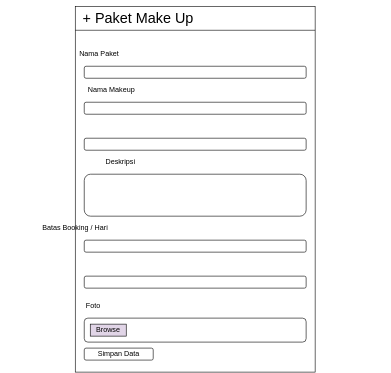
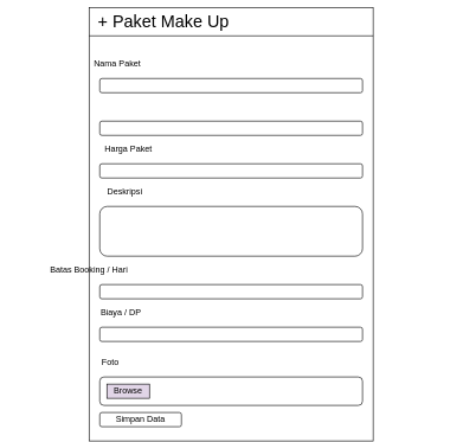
  <mxCell id="0" />
  <mxCell id="1" parent="0" />
  <mxCell id="2" value="" style="rounded=0;whiteSpace=wrap;html=1;rotation=90;" vertex="1" parent="1"><mxGeometry x="20" y="115" width="610" height="400" as="geometry" /></mxCell>
  <mxCell id="3" value="" style="endArrow=none;html=1;" edge="1" parent="1"><mxGeometry width="50" height="50" relative="1" as="geometry"><mxPoint x="125" y="50" as="sourcePoint" /><mxPoint x="525" y="50" as="targetPoint" /></mxGeometry></mxCell>
  <mxCell id="4" value="&lt;font style=&quot;font-size: 24px&quot;&gt;+ Paket Make Up&lt;/font&gt;" style="text;html=1;strokeColor=none;fillColor=none;align=center;verticalAlign=middle;whiteSpace=wrap;rounded=0;" vertex="1" parent="1"><mxGeometry x="135" y="20" width="190" height="20" as="geometry" /></mxCell>
  <mxCell id="5" value="Nama Paket" style="text;html=1;strokeColor=none;fillColor=none;align=center;verticalAlign=middle;whiteSpace=wrap;rounded=0;" vertex="1" parent="1"><mxGeometry x="125" y="80" width="80" height="20" as="geometry" /></mxCell>
  <mxCell id="6" value="" style="rounded=1;whiteSpace=wrap;html=1;" vertex="1" parent="1"><mxGeometry x="140" y="110" width="370" height="20" as="geometry" /></mxCell>
- <mxCell id="7" value="Nama Makeup" style="text;html=1;align=center;verticalAlign=middle;resizable=0;points=[];autosize=1;" vertex="1" parent="1"><mxGeometry x="135" y="140" width="100" height="20" as="geometry" /></mxCell>
  <mxCell id="8" value="" style="rounded=1;whiteSpace=wrap;html=1;" vertex="1" parent="1"><mxGeometry x="140" y="170" width="370" height="20" as="geometry" /></mxCell>
+ <mxCell id="9" value="Harga Paket" style="text;html=1;align=center;verticalAlign=middle;resizable=0;points=[];autosize=1;" vertex="1" parent="1"><mxGeometry x="140" y="200" width="80" height="20" as="geometry" /></mxCell>
  <mxCell id="10" value="" style="rounded=1;whiteSpace=wrap;html=1;" vertex="1" parent="1"><mxGeometry x="140" y="230" width="370" height="20" as="geometry" /></mxCell>
- <mxCell id="11" value="Deskripsi" style="text;html=1;align=center;verticalAlign=middle;resizable=0;points=[];autosize=1;" vertex="1" parent="1"><mxGeometry x="165" y="260" width="70" height="20" as="geometry" /></mxCell>
+ <mxCell id="11" value="Deskripsi" style="text;html=1;align=center;verticalAlign=middle;resizable=0;points=[];autosize=1;" vertex="1" parent="1"><mxGeometry x="140" y="260" width="70" height="20" as="geometry" /></mxCell>
  <mxCell id="12" value="" style="rounded=1;whiteSpace=wrap;html=1;" vertex="1" parent="1"><mxGeometry x="140" y="290" width="370" height="70" as="geometry" /></mxCell>
  <mxCell id="13" value="Batas Booking / Hari" style="text;html=1;strokeColor=none;fillColor=none;align=center;verticalAlign=middle;whiteSpace=wrap;rounded=0;" vertex="1" parent="1"><mxGeometry x="60" y="370" width="130" height="20" as="geometry" /></mxCell>
  <mxCell id="14" value="" style="rounded=1;whiteSpace=wrap;html=1;" vertex="1" parent="1"><mxGeometry x="140" y="400" width="370" height="20" as="geometry" /></mxCell>
+ <mxCell id="15" value="Biaya / DP" style="text;html=1;strokeColor=none;fillColor=none;align=center;verticalAlign=middle;whiteSpace=wrap;rounded=0;" vertex="1" parent="1"><mxGeometry x="135" y="430" width="70" height="20" as="geometry" /></mxCell>
  <mxCell id="16" value="" style="rounded=1;whiteSpace=wrap;html=1;" vertex="1" parent="1"><mxGeometry x="140" y="460" width="370" height="20" as="geometry" /></mxCell>
  <mxCell id="17" value="Foto" style="text;html=1;strokeColor=none;fillColor=none;align=center;verticalAlign=middle;whiteSpace=wrap;rounded=0;" vertex="1" parent="1"><mxGeometry x="135" y="500" width="40" height="20" as="geometry" /></mxCell>
  <mxCell id="18" value="" style="rounded=1;whiteSpace=wrap;html=1;" vertex="1" parent="1"><mxGeometry x="140" y="530" width="370" height="40" as="geometry" /></mxCell>
  <mxCell id="19" value="Browse" style="rounded=0;whiteSpace=wrap;html=1;fillColor=#e1d5e7;" vertex="1" parent="1"><mxGeometry x="150" y="540" width="60" height="20" as="geometry" /></mxCell>
  <mxCell id="20" value="Simpan Data" style="rounded=1;whiteSpace=wrap;html=1;" vertex="1" parent="1"><mxGeometry x="140" y="580" width="115" height="20" as="geometry" /></mxCell>
